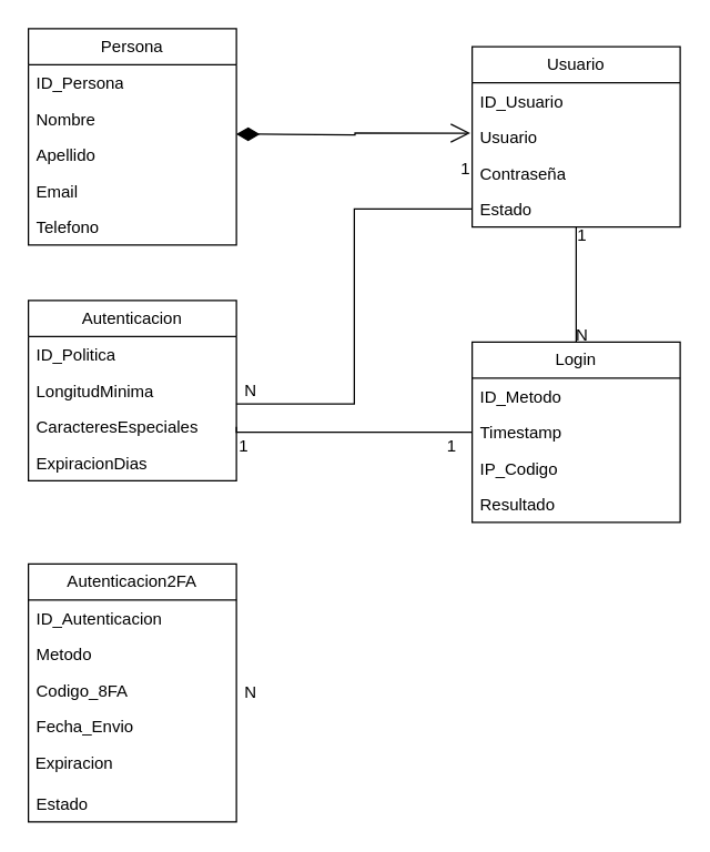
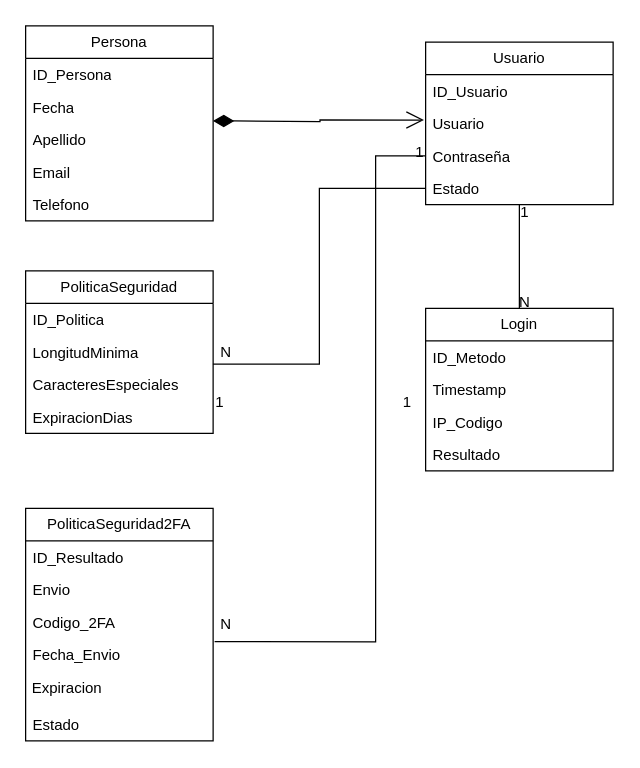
  <mxCell id="0" />
  <mxCell id="1" parent="0" />
  <mxCell id="2" style="edgeStyle=orthogonalEdgeStyle;rounded=0;orthogonalLoop=1;jettySize=auto;html=1;entryX=0.5;entryY=0;entryDx=0;entryDy=0;endArrow=none;startFill=0;" parent="1" source="3" target="22" edge="1"><mxGeometry relative="1" as="geometry" /></mxCell>
  <mxCell id="3" value="Usuario" style="swimlane;fontStyle=0;childLayout=stackLayout;horizontal=1;startSize=26;fillColor=none;horizontalStack=0;resizeParent=1;resizeParentMax=0;resizeLast=0;collapsible=1;marginBottom=0;whiteSpace=wrap;html=1;" parent="1" vertex="1"><mxGeometry x="340" y="33" width="150" height="130" as="geometry" /></mxCell>
  <mxCell id="4" value="&lt;div&gt;ID_Usuario&lt;/div&gt;" style="text;strokeColor=none;fillColor=none;align=left;verticalAlign=top;spacingLeft=4;spacingRight=4;overflow=hidden;rotatable=0;points=[[0,0.5],[1,0.5]];portConstraint=eastwest;whiteSpace=wrap;html=1;" parent="3" vertex="1"><mxGeometry y="26" width="150" height="26" as="geometry" /></mxCell>
  <mxCell id="5" value="Usuario" style="text;strokeColor=none;fillColor=none;align=left;verticalAlign=top;spacingLeft=4;spacingRight=4;overflow=hidden;rotatable=0;points=[[0,0.5],[1,0.5]];portConstraint=eastwest;whiteSpace=wrap;html=1;" parent="3" vertex="1"><mxGeometry y="52" width="150" height="26" as="geometry" /></mxCell>
  <mxCell id="6" value="Contraseña" style="text;strokeColor=none;fillColor=none;align=left;verticalAlign=top;spacingLeft=4;spacingRight=4;overflow=hidden;rotatable=0;points=[[0,0.5],[1,0.5]];portConstraint=eastwest;whiteSpace=wrap;html=1;" parent="3" vertex="1"><mxGeometry y="78" width="150" height="26" as="geometry" /></mxCell>
  <mxCell id="7" value="&lt;div&gt;Estado&lt;/div&gt;" style="text;strokeColor=none;fillColor=none;align=left;verticalAlign=top;spacingLeft=4;spacingRight=4;overflow=hidden;rotatable=0;points=[[0,0.5],[1,0.5]];portConstraint=eastwest;whiteSpace=wrap;html=1;" parent="3" vertex="1"><mxGeometry y="104" width="150" height="26" as="geometry" /></mxCell>
- <mxCell id="8" value="Autenticacion2FA" style="swimlane;fontStyle=0;childLayout=stackLayout;horizontal=1;startSize=26;fillColor=none;horizontalStack=0;resizeParent=1;resizeParentMax=0;resizeLast=0;collapsible=1;marginBottom=0;whiteSpace=wrap;html=1;" parent="1" vertex="1"><mxGeometry x="20" y="406" width="150" height="186" as="geometry" /></mxCell>
- <mxCell id="9" value="ID_Autenticacion" style="text;strokeColor=none;fillColor=none;align=left;verticalAlign=top;spacingLeft=4;spacingRight=4;overflow=hidden;rotatable=0;points=[[0,0.5],[1,0.5]];portConstraint=eastwest;whiteSpace=wrap;html=1;" parent="8" vertex="1"><mxGeometry y="26" width="150" height="26" as="geometry" /></mxCell>
- <mxCell id="10" value="Metodo" style="text;strokeColor=none;fillColor=none;align=left;verticalAlign=top;spacingLeft=4;spacingRight=4;overflow=hidden;rotatable=0;points=[[0,0.5],[1,0.5]];portConstraint=eastwest;whiteSpace=wrap;html=1;" parent="8" vertex="1"><mxGeometry y="52" width="150" height="26" as="geometry" /></mxCell>
- <mxCell id="11" value="&lt;div&gt;Codigo_8FA&lt;/div&gt;" style="text;strokeColor=none;fillColor=none;align=left;verticalAlign=top;spacingLeft=4;spacingRight=4;overflow=hidden;rotatable=0;points=[[0,0.5],[1,0.5]];portConstraint=eastwest;whiteSpace=wrap;html=1;" parent="8" vertex="1"><mxGeometry y="78" width="150" height="26" as="geometry" /></mxCell>
+ <mxCell id="8" value="PoliticaSeguridad2FA" style="swimlane;fontStyle=0;childLayout=stackLayout;horizontal=1;startSize=26;fillColor=none;horizontalStack=0;resizeParent=1;resizeParentMax=0;resizeLast=0;collapsible=1;marginBottom=0;whiteSpace=wrap;html=1;" parent="1" vertex="1"><mxGeometry x="20" y="406" width="150" height="186" as="geometry" /></mxCell>
+ <mxCell id="9" value="ID_Resultado" style="text;strokeColor=none;fillColor=none;align=left;verticalAlign=top;spacingLeft=4;spacingRight=4;overflow=hidden;rotatable=0;points=[[0,0.5],[1,0.5]];portConstraint=eastwest;whiteSpace=wrap;html=1;" parent="8" vertex="1"><mxGeometry y="26" width="150" height="26" as="geometry" /></mxCell>
+ <mxCell id="10" value="Envio" style="text;strokeColor=none;fillColor=none;align=left;verticalAlign=top;spacingLeft=4;spacingRight=4;overflow=hidden;rotatable=0;points=[[0,0.5],[1,0.5]];portConstraint=eastwest;whiteSpace=wrap;html=1;" parent="8" vertex="1"><mxGeometry y="52" width="150" height="26" as="geometry" /></mxCell>
+ <mxCell id="11" value="&lt;div&gt;Codigo_2FA&lt;/div&gt;" style="text;strokeColor=none;fillColor=none;align=left;verticalAlign=top;spacingLeft=4;spacingRight=4;overflow=hidden;rotatable=0;points=[[0,0.5],[1,0.5]];portConstraint=eastwest;whiteSpace=wrap;html=1;" parent="8" vertex="1"><mxGeometry y="78" width="150" height="26" as="geometry" /></mxCell>
  <mxCell id="12" value="&lt;div&gt;Fecha_Envio&lt;/div&gt;" style="text;strokeColor=none;fillColor=none;align=left;verticalAlign=top;spacingLeft=4;spacingRight=4;overflow=hidden;rotatable=0;points=[[0,0.5],[1,0.5]];portConstraint=eastwest;whiteSpace=wrap;html=1;" parent="8" vertex="1"><mxGeometry y="104" width="150" height="26" as="geometry" /></mxCell>
  <mxCell id="13" value="&amp;nbsp;Expiracion" style="text;whiteSpace=wrap;html=1;" parent="8" vertex="1"><mxGeometry y="130" width="150" height="30" as="geometry" /></mxCell>
  <mxCell id="14" value="&lt;div&gt;Estado&lt;/div&gt;" style="text;strokeColor=none;fillColor=none;align=left;verticalAlign=top;spacingLeft=4;spacingRight=4;overflow=hidden;rotatable=0;points=[[0,0.5],[1,0.5]];portConstraint=eastwest;whiteSpace=wrap;html=1;" parent="8" vertex="1"><mxGeometry y="160" width="150" height="26" as="geometry" /></mxCell>
  <mxCell id="15" value="Persona" style="swimlane;fontStyle=0;childLayout=stackLayout;horizontal=1;startSize=26;fillColor=none;horizontalStack=0;resizeParent=1;resizeParentMax=0;resizeLast=0;collapsible=1;marginBottom=0;whiteSpace=wrap;html=1;" parent="1" vertex="1"><mxGeometry x="20" y="20" width="150" height="156" as="geometry" /></mxCell>
  <mxCell id="16" value="ID_Persona" style="text;strokeColor=none;fillColor=none;align=left;verticalAlign=top;spacingLeft=4;spacingRight=4;overflow=hidden;rotatable=0;points=[[0,0.5],[1,0.5]];portConstraint=eastwest;whiteSpace=wrap;html=1;" parent="15" vertex="1"><mxGeometry y="26" width="150" height="26" as="geometry" /></mxCell>
- <mxCell id="17" value="Nombre" style="text;strokeColor=none;fillColor=none;align=left;verticalAlign=top;spacingLeft=4;spacingRight=4;overflow=hidden;rotatable=0;points=[[0,0.5],[1,0.5]];portConstraint=eastwest;whiteSpace=wrap;html=1;" parent="15" vertex="1"><mxGeometry y="52" width="150" height="26" as="geometry" /></mxCell>
+ <mxCell id="17" value="Fecha" style="text;strokeColor=none;fillColor=none;align=left;verticalAlign=top;spacingLeft=4;spacingRight=4;overflow=hidden;rotatable=0;points=[[0,0.5],[1,0.5]];portConstraint=eastwest;whiteSpace=wrap;html=1;" parent="15" vertex="1"><mxGeometry y="52" width="150" height="26" as="geometry" /></mxCell>
  <mxCell id="18" value="&lt;div&gt;Apellido&lt;/div&gt;" style="text;strokeColor=none;fillColor=none;align=left;verticalAlign=top;spacingLeft=4;spacingRight=4;overflow=hidden;rotatable=0;points=[[0,0.5],[1,0.5]];portConstraint=eastwest;whiteSpace=wrap;html=1;" parent="15" vertex="1"><mxGeometry y="78" width="150" height="26" as="geometry" /></mxCell>
  <mxCell id="19" value="&lt;div&gt;Email&lt;/div&gt;" style="text;strokeColor=none;fillColor=none;align=left;verticalAlign=top;spacingLeft=4;spacingRight=4;overflow=hidden;rotatable=0;points=[[0,0.5],[1,0.5]];portConstraint=eastwest;whiteSpace=wrap;html=1;" parent="15" vertex="1"><mxGeometry y="104" width="150" height="26" as="geometry" /></mxCell>
  <mxCell id="20" value="&lt;div&gt;Telefono&lt;/div&gt;" style="text;strokeColor=none;fillColor=none;align=left;verticalAlign=top;spacingLeft=4;spacingRight=4;overflow=hidden;rotatable=0;points=[[0,0.5],[1,0.5]];portConstraint=eastwest;whiteSpace=wrap;html=1;" parent="15" vertex="1"><mxGeometry y="130" width="150" height="26" as="geometry" /></mxCell>
- <mxCell id="21" style="edgeStyle=orthogonalEdgeStyle;rounded=0;orthogonalLoop=1;jettySize=auto;html=1;entryX=1;entryY=0.5;entryDx=0;entryDy=0;endArrow=none;startFill=0;" parent="1" source="22" target="30" edge="1"><mxGeometry relative="1" as="geometry"><Array as="points"><mxPoint x="170" y="311" /></Array></mxGeometry></mxCell>
  <mxCell id="22" value="Login" style="swimlane;fontStyle=0;childLayout=stackLayout;horizontal=1;startSize=26;fillColor=none;horizontalStack=0;resizeParent=1;resizeParentMax=0;resizeLast=0;collapsible=1;marginBottom=0;whiteSpace=wrap;html=1;" parent="1" vertex="1"><mxGeometry x="340" y="246" width="150" height="130" as="geometry" /></mxCell>
  <mxCell id="23" value="ID_Metodo" style="text;strokeColor=none;fillColor=none;align=left;verticalAlign=top;spacingLeft=4;spacingRight=4;overflow=hidden;rotatable=0;points=[[0,0.5],[1,0.5]];portConstraint=eastwest;whiteSpace=wrap;html=1;" parent="22" vertex="1"><mxGeometry y="26" width="150" height="26" as="geometry" /></mxCell>
  <mxCell id="24" value="&lt;div&gt;Timestamp&lt;/div&gt;" style="text;strokeColor=none;fillColor=none;align=left;verticalAlign=top;spacingLeft=4;spacingRight=4;overflow=hidden;rotatable=0;points=[[0,0.5],[1,0.5]];portConstraint=eastwest;whiteSpace=wrap;html=1;" parent="22" vertex="1"><mxGeometry y="52" width="150" height="26" as="geometry" /></mxCell>
  <mxCell id="25" value="IP_Codigo&lt;div&gt;&lt;br&gt;&lt;/div&gt;" style="text;strokeColor=none;fillColor=none;align=left;verticalAlign=top;spacingLeft=4;spacingRight=4;overflow=hidden;rotatable=0;points=[[0,0.5],[1,0.5]];portConstraint=eastwest;whiteSpace=wrap;html=1;" parent="22" vertex="1"><mxGeometry y="78" width="150" height="26" as="geometry" /></mxCell>
  <mxCell id="26" value="&lt;div&gt;Resultado&lt;/div&gt;" style="text;strokeColor=none;fillColor=none;align=left;verticalAlign=top;spacingLeft=4;spacingRight=4;overflow=hidden;rotatable=0;points=[[0,0.5],[1,0.5]];portConstraint=eastwest;whiteSpace=wrap;html=1;" parent="22" vertex="1"><mxGeometry y="104" width="150" height="26" as="geometry" /></mxCell>
- <mxCell id="27" value="Autenticacion" style="swimlane;fontStyle=0;childLayout=stackLayout;horizontal=1;startSize=26;fillColor=none;horizontalStack=0;resizeParent=1;resizeParentMax=0;resizeLast=0;collapsible=1;marginBottom=0;whiteSpace=wrap;html=1;" parent="1" vertex="1"><mxGeometry x="20" y="216" width="150" height="130" as="geometry" /></mxCell>
+ <mxCell id="27" value="PoliticaSeguridad" style="swimlane;fontStyle=0;childLayout=stackLayout;horizontal=1;startSize=26;fillColor=none;horizontalStack=0;resizeParent=1;resizeParentMax=0;resizeLast=0;collapsible=1;marginBottom=0;whiteSpace=wrap;html=1;" parent="1" vertex="1"><mxGeometry x="20" y="216" width="150" height="130" as="geometry" /></mxCell>
  <mxCell id="28" value="ID_Politica&lt;div&gt;&lt;br&gt;&lt;/div&gt;" style="text;strokeColor=none;fillColor=none;align=left;verticalAlign=top;spacingLeft=4;spacingRight=4;overflow=hidden;rotatable=0;points=[[0,0.5],[1,0.5]];portConstraint=eastwest;whiteSpace=wrap;html=1;" parent="27" vertex="1"><mxGeometry y="26" width="150" height="26" as="geometry" /></mxCell>
  <mxCell id="29" value="&lt;div&gt;LongitudMinima&lt;/div&gt;" style="text;strokeColor=none;fillColor=none;align=left;verticalAlign=top;spacingLeft=4;spacingRight=4;overflow=hidden;rotatable=0;points=[[0,0.5],[1,0.5]];portConstraint=eastwest;whiteSpace=wrap;html=1;" parent="27" vertex="1"><mxGeometry y="52" width="150" height="26" as="geometry" /></mxCell>
  <mxCell id="30" value="&lt;div&gt;CaracteresEspeciales&lt;/div&gt;" style="text;strokeColor=none;fillColor=none;align=left;verticalAlign=top;spacingLeft=4;spacingRight=4;overflow=hidden;rotatable=0;points=[[0,0.5],[1,0.5]];portConstraint=eastwest;whiteSpace=wrap;html=1;" parent="27" vertex="1"><mxGeometry y="78" width="150" height="26" as="geometry" /></mxCell>
  <mxCell id="31" value="ExpiracionDias&lt;div&gt;&lt;br&gt;&lt;/div&gt;" style="text;strokeColor=none;fillColor=none;align=left;verticalAlign=top;spacingLeft=4;spacingRight=4;overflow=hidden;rotatable=0;points=[[0,0.5],[1,0.5]];portConstraint=eastwest;whiteSpace=wrap;html=1;" parent="27" vertex="1"><mxGeometry y="104" width="150" height="26" as="geometry" /></mxCell>
  <mxCell id="32" value="1" style="text;html=1;align=center;verticalAlign=middle;resizable=0;points=[];autosize=1;strokeColor=none;fillColor=none;" parent="1" vertex="1"><mxGeometry x="404" y="154" width="30" height="30" as="geometry" /></mxCell>
  <mxCell id="33" value="N" style="text;html=1;align=center;verticalAlign=middle;resizable=0;points=[];autosize=1;strokeColor=none;fillColor=none;" parent="1" vertex="1"><mxGeometry x="404" y="226" width="30" height="30" as="geometry" /></mxCell>
+ <mxCell id="34" style="edgeStyle=orthogonalEdgeStyle;rounded=0;orthogonalLoop=1;jettySize=auto;html=1;entryX=1.008;entryY=0.102;entryDx=0;entryDy=0;entryPerimeter=0;endArrow=none;startFill=0;" parent="1" source="6" target="12" edge="1"><mxGeometry relative="1" as="geometry"><Array as="points"><mxPoint x="300" y="124" /><mxPoint x="300" y="513" /></Array></mxGeometry></mxCell>
  <mxCell id="35" style="edgeStyle=orthogonalEdgeStyle;rounded=0;orthogonalLoop=1;jettySize=auto;html=1;entryX=0.999;entryY=-0.131;entryDx=0;entryDy=0;entryPerimeter=0;endArrow=none;startFill=0;" parent="1" source="7" target="30" edge="1"><mxGeometry relative="1" as="geometry" /></mxCell>
  <mxCell id="36" value="1" style="text;html=1;align=center;verticalAlign=middle;resizable=0;points=[];autosize=1;strokeColor=none;fillColor=none;" parent="1" vertex="1"><mxGeometry x="320" y="106" width="30" height="30" as="geometry" /></mxCell>
  <mxCell id="37" value="N" style="text;html=1;align=center;verticalAlign=middle;resizable=0;points=[];autosize=1;strokeColor=none;fillColor=none;" parent="1" vertex="1"><mxGeometry x="165" y="484" width="30" height="30" as="geometry" /></mxCell>
  <mxCell id="38" value="N" style="text;html=1;align=center;verticalAlign=middle;resizable=0;points=[];autosize=1;strokeColor=none;fillColor=none;" parent="1" vertex="1"><mxGeometry x="165" y="266" width="30" height="30" as="geometry" /></mxCell>
  <mxCell id="39" value="1" style="text;html=1;align=center;verticalAlign=middle;resizable=0;points=[];autosize=1;strokeColor=none;fillColor=none;" parent="1" vertex="1"><mxGeometry x="310" y="306" width="30" height="30" as="geometry" /></mxCell>
  <mxCell id="40" value="1" style="text;html=1;align=center;verticalAlign=middle;resizable=0;points=[];autosize=1;strokeColor=none;fillColor=none;" parent="1" vertex="1"><mxGeometry x="160" y="306" width="30" height="30" as="geometry" /></mxCell>
  <mxCell id="41" value="" style="endArrow=open;html=1;endSize=12;startArrow=diamondThin;startSize=14;startFill=1;edgeStyle=orthogonalEdgeStyle;align=left;verticalAlign=bottom;rounded=0;entryX=-0.009;entryY=0.398;entryDx=0;entryDy=0;entryPerimeter=0;" edge="1" parent="1" target="5"><mxGeometry x="-1" y="3" relative="1" as="geometry"><mxPoint x="170" y="96" as="sourcePoint" /><mxPoint x="330" y="96" as="targetPoint" /></mxGeometry></mxCell>
